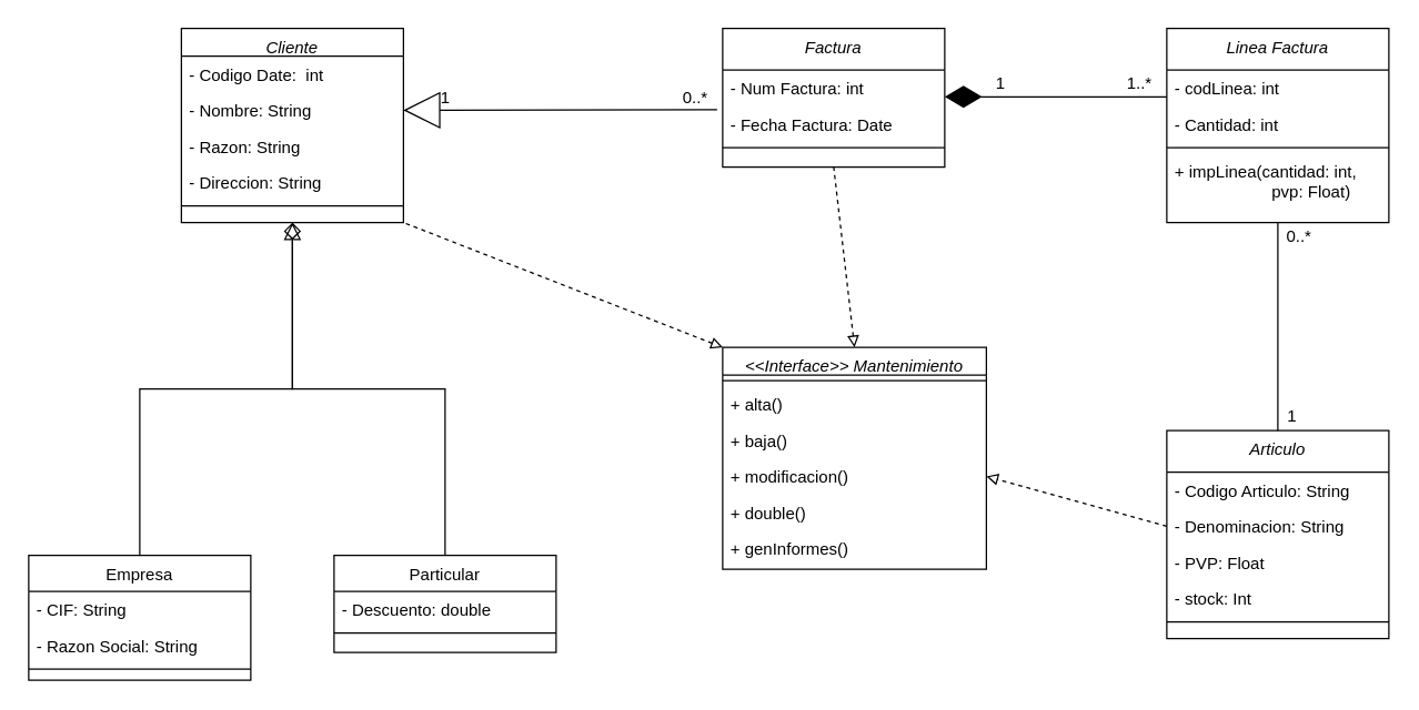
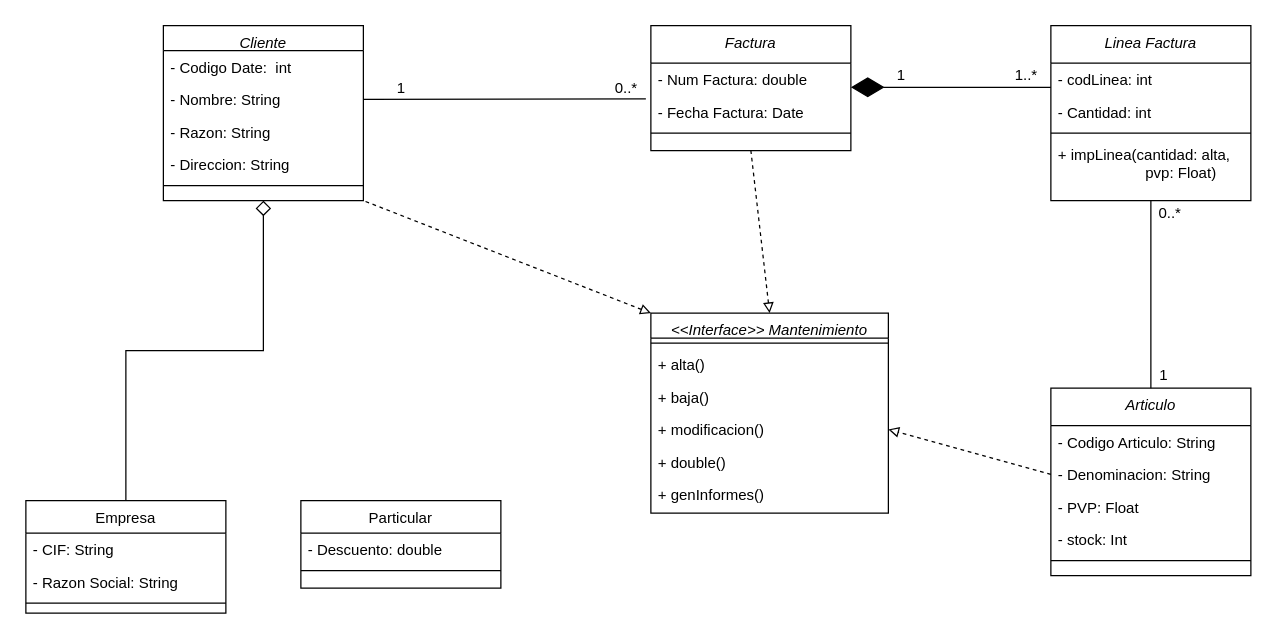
  <mxCell id="0" />
  <mxCell id="1" parent="0" />
  <mxCell id="2" value="Cliente" style="swimlane;fontStyle=2;align=center;verticalAlign=top;childLayout=stackLayout;horizontal=1;startSize=20;horizontalStack=0;resizeParent=1;resizeLast=0;collapsible=1;marginBottom=0;rounded=0;shadow=0;strokeWidth=1;" parent="1" vertex="1"><mxGeometry x="130" y="20" width="160" height="140" as="geometry"><mxRectangle x="150" y="20" width="160" height="26" as="alternateBounds" /></mxGeometry></mxCell>
  <mxCell id="3" value="- Codigo Date:  int" style="text;align=left;verticalAlign=top;spacingLeft=4;spacingRight=4;overflow=hidden;rotatable=0;points=[[0,0.5],[1,0.5]];portConstraint=eastwest;" parent="2" vertex="1"><mxGeometry y="20" width="160" height="26" as="geometry" /></mxCell>
  <mxCell id="4" value="- Nombre: String" style="text;align=left;verticalAlign=top;spacingLeft=4;spacingRight=4;overflow=hidden;rotatable=0;points=[[0,0.5],[1,0.5]];portConstraint=eastwest;rounded=0;shadow=0;html=0;" parent="2" vertex="1"><mxGeometry y="46" width="160" height="26" as="geometry" /></mxCell>
  <mxCell id="5" value="- Razon: String" style="text;align=left;verticalAlign=top;spacingLeft=4;spacingRight=4;overflow=hidden;rotatable=0;points=[[0,0.5],[1,0.5]];portConstraint=eastwest;rounded=0;shadow=0;html=0;" parent="2" vertex="1"><mxGeometry y="72" width="160" height="26" as="geometry" /></mxCell>
  <mxCell id="6" value="- Direccion: String" style="text;align=left;verticalAlign=top;spacingLeft=4;spacingRight=4;overflow=hidden;rotatable=0;points=[[0,0.5],[1,0.5]];portConstraint=eastwest;rounded=0;shadow=0;html=0;" parent="2" vertex="1"><mxGeometry y="98" width="160" height="26" as="geometry" /></mxCell>
  <mxCell id="7" value="" style="line;html=1;strokeWidth=1;align=left;verticalAlign=middle;spacingTop=-1;spacingLeft=3;spacingRight=3;rotatable=0;labelPosition=right;points=[];portConstraint=eastwest;" parent="2" vertex="1"><mxGeometry y="124" width="160" height="8" as="geometry" /></mxCell>
  <mxCell id="8" value="Empresa" style="swimlane;fontStyle=0;align=center;verticalAlign=top;childLayout=stackLayout;horizontal=1;startSize=26;horizontalStack=0;resizeParent=1;resizeLast=0;collapsible=1;marginBottom=0;rounded=0;shadow=0;strokeWidth=1;" parent="1" vertex="1"><mxGeometry x="20" y="400" width="160" height="90" as="geometry"><mxRectangle x="130" y="380" width="160" height="26" as="alternateBounds" /></mxGeometry></mxCell>
  <mxCell id="9" value="- CIF: String" style="text;align=left;verticalAlign=top;spacingLeft=4;spacingRight=4;overflow=hidden;rotatable=0;points=[[0,0.5],[1,0.5]];portConstraint=eastwest;" parent="8" vertex="1"><mxGeometry y="26" width="160" height="26" as="geometry" /></mxCell>
  <mxCell id="10" value="- Razon Social: String" style="text;align=left;verticalAlign=top;spacingLeft=4;spacingRight=4;overflow=hidden;rotatable=0;points=[[0,0.5],[1,0.5]];portConstraint=eastwest;rounded=0;shadow=0;html=0;" parent="8" vertex="1"><mxGeometry y="52" width="160" height="26" as="geometry" /></mxCell>
  <mxCell id="11" value="" style="line;html=1;strokeWidth=1;align=left;verticalAlign=middle;spacingTop=-1;spacingLeft=3;spacingRight=3;rotatable=0;labelPosition=right;points=[];portConstraint=eastwest;" parent="8" vertex="1"><mxGeometry y="78" width="160" height="8" as="geometry" /></mxCell>
  <mxCell id="12" value="" style="endArrow=diamond;endSize=10;endFill=0;shadow=0;strokeWidth=1;rounded=0;edgeStyle=elbowEdgeStyle;elbow=vertical;" parent="1" source="8" target="2" edge="1"><mxGeometry width="160" relative="1" as="geometry"><mxPoint x="160" y="183" as="sourcePoint" /><mxPoint x="160" y="183" as="targetPoint" /></mxGeometry></mxCell>
  <mxCell id="13" value="Particular" style="swimlane;fontStyle=0;align=center;verticalAlign=top;childLayout=stackLayout;horizontal=1;startSize=26;horizontalStack=0;resizeParent=1;resizeLast=0;collapsible=1;marginBottom=0;rounded=0;shadow=0;strokeWidth=1;" parent="1" vertex="1"><mxGeometry x="240" y="400" width="160" height="70" as="geometry"><mxRectangle x="340" y="380" width="170" height="26" as="alternateBounds" /></mxGeometry></mxCell>
  <mxCell id="14" value="- Descuento: double" style="text;align=left;verticalAlign=top;spacingLeft=4;spacingRight=4;overflow=hidden;rotatable=0;points=[[0,0.5],[1,0.5]];portConstraint=eastwest;" parent="13" vertex="1"><mxGeometry y="26" width="160" height="26" as="geometry" /></mxCell>
  <mxCell id="15" value="" style="line;html=1;strokeWidth=1;align=left;verticalAlign=middle;spacingTop=-1;spacingLeft=3;spacingRight=3;rotatable=0;labelPosition=right;points=[];portConstraint=eastwest;" parent="13" vertex="1"><mxGeometry y="52" width="160" height="8" as="geometry" /></mxCell>
- <mxCell id="16" value="" style="endArrow=block;endSize=10;endFill=0;shadow=0;strokeWidth=1;rounded=0;edgeStyle=elbowEdgeStyle;elbow=vertical;" parent="1" source="13" target="2" edge="1"><mxGeometry width="160" relative="1" as="geometry"><mxPoint x="170" y="353" as="sourcePoint" /><mxPoint x="270" y="251" as="targetPoint" /></mxGeometry></mxCell>
  <mxCell id="17" value="Articulo" style="swimlane;fontStyle=2;align=center;verticalAlign=top;childLayout=stackLayout;horizontal=1;startSize=30;horizontalStack=0;resizeParent=1;resizeLast=0;collapsible=1;marginBottom=0;rounded=0;shadow=0;strokeWidth=1;" parent="1" vertex="1"><mxGeometry x="840" y="310" width="160" height="150" as="geometry"><mxRectangle x="150" y="20" width="160" height="26" as="alternateBounds" /></mxGeometry></mxCell>
  <mxCell id="18" value="- Codigo Articulo: String" style="text;align=left;verticalAlign=top;spacingLeft=4;spacingRight=4;overflow=hidden;rotatable=0;points=[[0,0.5],[1,0.5]];portConstraint=eastwest;" parent="17" vertex="1"><mxGeometry y="30" width="160" height="26" as="geometry" /></mxCell>
  <mxCell id="19" value="- Denominacion: String" style="text;align=left;verticalAlign=top;spacingLeft=4;spacingRight=4;overflow=hidden;rotatable=0;points=[[0,0.5],[1,0.5]];portConstraint=eastwest;rounded=0;shadow=0;html=0;" parent="17" vertex="1"><mxGeometry y="56" width="160" height="26" as="geometry" /></mxCell>
  <mxCell id="20" value="- PVP: Float" style="text;align=left;verticalAlign=top;spacingLeft=4;spacingRight=4;overflow=hidden;rotatable=0;points=[[0,0.5],[1,0.5]];portConstraint=eastwest;rounded=0;shadow=0;html=0;" parent="17" vertex="1"><mxGeometry y="82" width="160" height="26" as="geometry" /></mxCell>
  <mxCell id="21" value="- stock: Int" style="text;align=left;verticalAlign=top;spacingLeft=4;spacingRight=4;overflow=hidden;rotatable=0;points=[[0,0.5],[1,0.5]];portConstraint=eastwest;rounded=0;shadow=0;html=0;" parent="17" vertex="1"><mxGeometry y="108" width="160" height="26" as="geometry" /></mxCell>
  <mxCell id="22" value="" style="line;html=1;strokeWidth=1;align=left;verticalAlign=middle;spacingTop=-1;spacingLeft=3;spacingRight=3;rotatable=0;labelPosition=right;points=[];portConstraint=eastwest;" parent="17" vertex="1"><mxGeometry y="134" width="160" height="8" as="geometry" /></mxCell>
  <mxCell id="23" value="Factura" style="swimlane;fontStyle=2;align=center;verticalAlign=top;childLayout=stackLayout;horizontal=1;startSize=30;horizontalStack=0;resizeParent=1;resizeLast=0;collapsible=1;marginBottom=0;rounded=0;shadow=0;strokeWidth=1;" parent="1" vertex="1"><mxGeometry x="520" y="20" width="160" height="100" as="geometry"><mxRectangle x="150" y="20" width="160" height="26" as="alternateBounds" /></mxGeometry></mxCell>
- <mxCell id="24" value="- Num Factura: int" style="text;align=left;verticalAlign=top;spacingLeft=4;spacingRight=4;overflow=hidden;rotatable=0;points=[[0,0.5],[1,0.5]];portConstraint=eastwest;" parent="23" vertex="1"><mxGeometry y="30" width="160" height="26" as="geometry" /></mxCell>
+ <mxCell id="24" value="- Num Factura: double" style="text;align=left;verticalAlign=top;spacingLeft=4;spacingRight=4;overflow=hidden;rotatable=0;points=[[0,0.5],[1,0.5]];portConstraint=eastwest;" parent="23" vertex="1"><mxGeometry y="30" width="160" height="26" as="geometry" /></mxCell>
  <mxCell id="25" value="- Fecha Factura: Date" style="text;align=left;verticalAlign=top;spacingLeft=4;spacingRight=4;overflow=hidden;rotatable=0;points=[[0,0.5],[1,0.5]];portConstraint=eastwest;rounded=0;shadow=0;html=0;" parent="23" vertex="1"><mxGeometry y="56" width="160" height="26" as="geometry" /></mxCell>
  <mxCell id="26" value="" style="line;html=1;strokeWidth=1;align=left;verticalAlign=middle;spacingTop=-1;spacingLeft=3;spacingRight=3;rotatable=0;labelPosition=right;points=[];portConstraint=eastwest;" parent="23" vertex="1"><mxGeometry y="82" width="160" height="8" as="geometry" /></mxCell>
- <mxCell id="27" value="" style="endArrow=block;endFill=0;endSize=24;html=1;exitX=-0.025;exitY=0.103;exitDx=0;exitDy=0;exitPerimeter=0;entryX=1;entryY=0.5;entryDx=0;entryDy=0;" parent="1" source="25" target="4" edge="1"><mxGeometry width="160" relative="1" as="geometry"><mxPoint x="320" y="100" as="sourcePoint" /><mxPoint x="300" y="80" as="targetPoint" /></mxGeometry></mxCell>
+ <mxCell id="27" value="" style="endArrow=none;endFill=0;endSize=24;html=1;exitX=-0.025;exitY=0.103;exitDx=0;exitDy=0;exitPerimeter=0;entryX=1;entryY=0.5;entryDx=0;entryDy=0;" parent="1" source="25" target="4" edge="1"><mxGeometry width="160" relative="1" as="geometry"><mxPoint x="320" y="100" as="sourcePoint" /><mxPoint x="300" y="80" as="targetPoint" /></mxGeometry></mxCell>
  <mxCell id="28" value="1" style="text;html=1;align=center;verticalAlign=middle;resizable=0;points=[];autosize=1;" parent="1" vertex="1"><mxGeometry x="310" y="60" width="20" height="20" as="geometry" /></mxCell>
  <mxCell id="29" value="0..*" style="text;html=1;align=center;verticalAlign=middle;resizable=0;points=[];autosize=1;" parent="1" vertex="1"><mxGeometry x="485" y="60" width="30" height="20" as="geometry" /></mxCell>
  <mxCell id="30" value="Linea Factura" style="swimlane;fontStyle=2;align=center;verticalAlign=top;childLayout=stackLayout;horizontal=1;startSize=30;horizontalStack=0;resizeParent=1;resizeLast=0;collapsible=1;marginBottom=0;rounded=0;shadow=0;strokeWidth=1;" parent="1" vertex="1"><mxGeometry x="840" y="20" width="160" height="140" as="geometry"><mxRectangle x="150" y="20" width="160" height="26" as="alternateBounds" /></mxGeometry></mxCell>
  <mxCell id="31" value="- codLinea: int" style="text;align=left;verticalAlign=top;spacingLeft=4;spacingRight=4;overflow=hidden;rotatable=0;points=[[0,0.5],[1,0.5]];portConstraint=eastwest;rounded=0;shadow=0;html=0;" parent="30" vertex="1"><mxGeometry y="30" width="160" height="26" as="geometry" /></mxCell>
  <mxCell id="32" value="- Cantidad: int" style="text;align=left;verticalAlign=top;spacingLeft=4;spacingRight=4;overflow=hidden;rotatable=0;points=[[0,0.5],[1,0.5]];portConstraint=eastwest;rounded=0;shadow=0;html=0;" parent="30" vertex="1"><mxGeometry y="56" width="160" height="26" as="geometry" /></mxCell>
  <mxCell id="33" value="" style="line;html=1;strokeWidth=1;align=left;verticalAlign=middle;spacingTop=-1;spacingLeft=3;spacingRight=3;rotatable=0;labelPosition=right;points=[];portConstraint=eastwest;" parent="30" vertex="1"><mxGeometry y="82" width="160" height="8" as="geometry" /></mxCell>
- <mxCell id="34" value="+ impLinea(cantidad: int, &#10;                     pvp: Float)" style="text;align=left;verticalAlign=top;spacingLeft=4;spacingRight=4;overflow=hidden;rotatable=0;points=[[0,0.5],[1,0.5]];portConstraint=eastwest;rounded=0;shadow=0;html=0;" parent="30" vertex="1"><mxGeometry y="90" width="160" height="40" as="geometry" /></mxCell>
+ <mxCell id="34" value="+ impLinea(cantidad: alta, &#10;                     pvp: Float)" style="text;align=left;verticalAlign=top;spacingLeft=4;spacingRight=4;overflow=hidden;rotatable=0;points=[[0,0.5],[1,0.5]];portConstraint=eastwest;rounded=0;shadow=0;html=0;" parent="30" vertex="1"><mxGeometry y="90" width="160" height="40" as="geometry" /></mxCell>
  <mxCell id="35" value="" style="endArrow=diamondThin;endFill=1;endSize=24;html=1;" parent="1" edge="1"><mxGeometry width="160" relative="1" as="geometry"><mxPoint x="840" y="69.33" as="sourcePoint" /><mxPoint x="680" y="69.33" as="targetPoint" /></mxGeometry></mxCell>
  <mxCell id="36" value="1" style="text;html=1;align=center;verticalAlign=middle;resizable=0;points=[];autosize=1;" parent="1" vertex="1"><mxGeometry x="710" y="50" width="20" height="20" as="geometry" /></mxCell>
  <mxCell id="37" value="1..*" style="text;html=1;align=center;verticalAlign=middle;resizable=0;points=[];autosize=1;" parent="1" vertex="1"><mxGeometry x="805" y="50" width="30" height="20" as="geometry" /></mxCell>
  <mxCell id="38" value="" style="endArrow=none;html=1;entryX=0.5;entryY=1;entryDx=0;entryDy=0;" parent="1" target="30" edge="1"><mxGeometry width="50" height="50" relative="1" as="geometry"><mxPoint x="920" y="310" as="sourcePoint" /><mxPoint x="920" y="180" as="targetPoint" /></mxGeometry></mxCell>
  <mxCell id="39" value="0..*" style="text;html=1;align=center;verticalAlign=middle;resizable=0;points=[];autosize=1;" parent="1" vertex="1"><mxGeometry x="920" y="160" width="30" height="20" as="geometry" /></mxCell>
  <mxCell id="40" value="1" style="text;html=1;align=center;verticalAlign=middle;resizable=0;points=[];autosize=1;" parent="1" vertex="1"><mxGeometry x="920" y="290" width="20" height="20" as="geometry" /></mxCell>
  <mxCell id="41" style="rounded=0;orthogonalLoop=1;jettySize=auto;html=1;exitX=0;exitY=0;exitDx=0;exitDy=0;entryX=1;entryY=1;entryDx=0;entryDy=0;dashed=1;endArrow=none;endFill=0;startArrow=block;startFill=0;" parent="1" source="42" target="2" edge="1"><mxGeometry relative="1" as="geometry" /></mxCell>
  <mxCell id="42" value="&lt;&lt;Interface&gt;&gt; Mantenimiento" style="swimlane;fontStyle=2;align=center;verticalAlign=top;childLayout=stackLayout;horizontal=1;startSize=20;horizontalStack=0;resizeParent=1;resizeLast=0;collapsible=1;marginBottom=0;rounded=0;shadow=0;strokeWidth=1;" parent="1" vertex="1"><mxGeometry x="520" y="250" width="190" height="160" as="geometry"><mxRectangle x="150" y="20" width="160" height="26" as="alternateBounds" /></mxGeometry></mxCell>
  <mxCell id="43" value="" style="line;html=1;strokeWidth=1;align=left;verticalAlign=middle;spacingTop=-1;spacingLeft=3;spacingRight=3;rotatable=0;labelPosition=right;points=[];portConstraint=eastwest;" parent="42" vertex="1"><mxGeometry y="20" width="190" height="8" as="geometry" /></mxCell>
  <mxCell id="44" value="+ alta()" style="text;align=left;verticalAlign=top;spacingLeft=4;spacingRight=4;overflow=hidden;rotatable=0;points=[[0,0.5],[1,0.5]];portConstraint=eastwest;" parent="42" vertex="1"><mxGeometry y="28" width="190" height="26" as="geometry" /></mxCell>
  <mxCell id="45" value="+ baja()" style="text;align=left;verticalAlign=top;spacingLeft=4;spacingRight=4;overflow=hidden;rotatable=0;points=[[0,0.5],[1,0.5]];portConstraint=eastwest;" parent="42" vertex="1"><mxGeometry y="54" width="190" height="26" as="geometry" /></mxCell>
  <mxCell id="46" value="+ modificacion()" style="text;align=left;verticalAlign=top;spacingLeft=4;spacingRight=4;overflow=hidden;rotatable=0;points=[[0,0.5],[1,0.5]];portConstraint=eastwest;" parent="42" vertex="1"><mxGeometry y="80" width="190" height="26" as="geometry" /></mxCell>
  <mxCell id="47" value="+ double()" style="text;align=left;verticalAlign=top;spacingLeft=4;spacingRight=4;overflow=hidden;rotatable=0;points=[[0,0.5],[1,0.5]];portConstraint=eastwest;" parent="42" vertex="1"><mxGeometry y="106" width="190" height="26" as="geometry" /></mxCell>
  <mxCell id="48" value="+ genInformes()" style="text;align=left;verticalAlign=top;spacingLeft=4;spacingRight=4;overflow=hidden;rotatable=0;points=[[0,0.5],[1,0.5]];portConstraint=eastwest;" parent="42" vertex="1"><mxGeometry y="132" width="190" height="26" as="geometry" /></mxCell>
  <mxCell id="49" style="rounded=0;orthogonalLoop=1;jettySize=auto;html=1;exitX=0.5;exitY=0;exitDx=0;exitDy=0;entryX=0.5;entryY=1;entryDx=0;entryDy=0;dashed=1;endArrow=none;endFill=0;startArrow=block;startFill=0;" parent="1" source="42" target="23" edge="1"><mxGeometry relative="1" as="geometry"><mxPoint x="512" y="277" as="sourcePoint" /><mxPoint x="300" y="170" as="targetPoint" /></mxGeometry></mxCell>
  <mxCell id="50" style="edgeStyle=none;rounded=0;orthogonalLoop=1;jettySize=auto;html=1;exitX=0;exitY=0.5;exitDx=0;exitDy=0;entryX=1;entryY=0.5;entryDx=0;entryDy=0;dashed=1;startArrow=none;startFill=0;endArrow=block;endFill=0;" parent="1" source="19" target="46" edge="1"><mxGeometry relative="1" as="geometry" /></mxCell>
